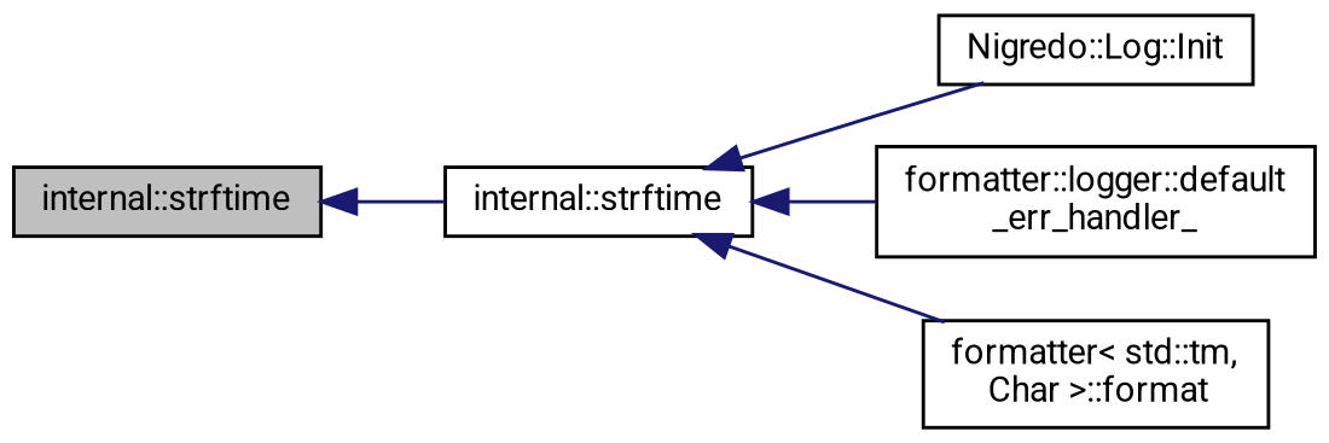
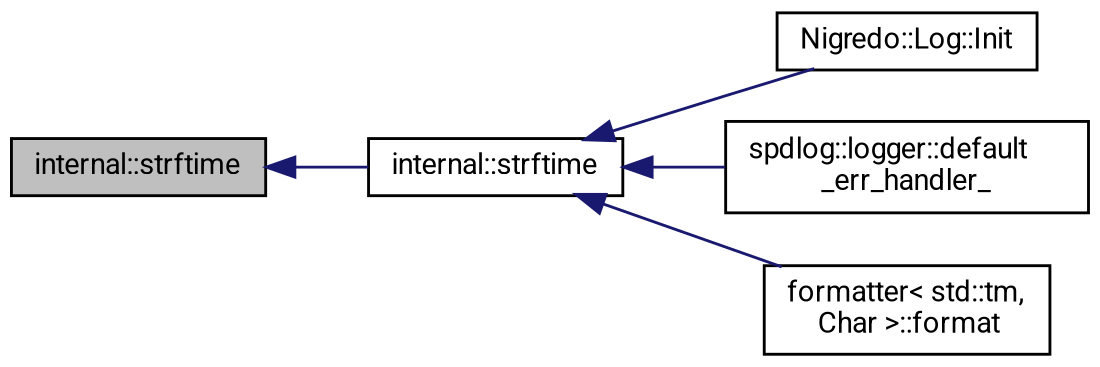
  digraph {
    rankdir=LR
    fontname=Roboto
    node [color=black fillcolor=white fontname=Roboto fontsize=10 shape=record style=filled]
    edge [color=midnightblue dir=back fontname=Roboto fontsize=10 labelfontname=Helvetica labelfontsize=10 style=solid]
    n1 [fillcolor=grey75 fontcolor=black height=0.2 label="internal::strftime" width=0.4]
    n2 [height=0.2 label="internal::strftime" width=0.4]
    n3 [height=0.2 label="Nigredo::Log::Init" width=0.4]
-   n4 [height=0.2 label="formatter::logger::default\l_err_handler_" width=0.4]
+   n4 [height=0.2 label="spdlog::logger::default\l_err_handler_" width=0.4]
    n5 [height=0.2 label="formatter\< std::tm,\l Char \>::format" width=0.4]
    n1 -> n2
    n2 -> n3
    n2 -> n4
    n2 -> n5
  }
